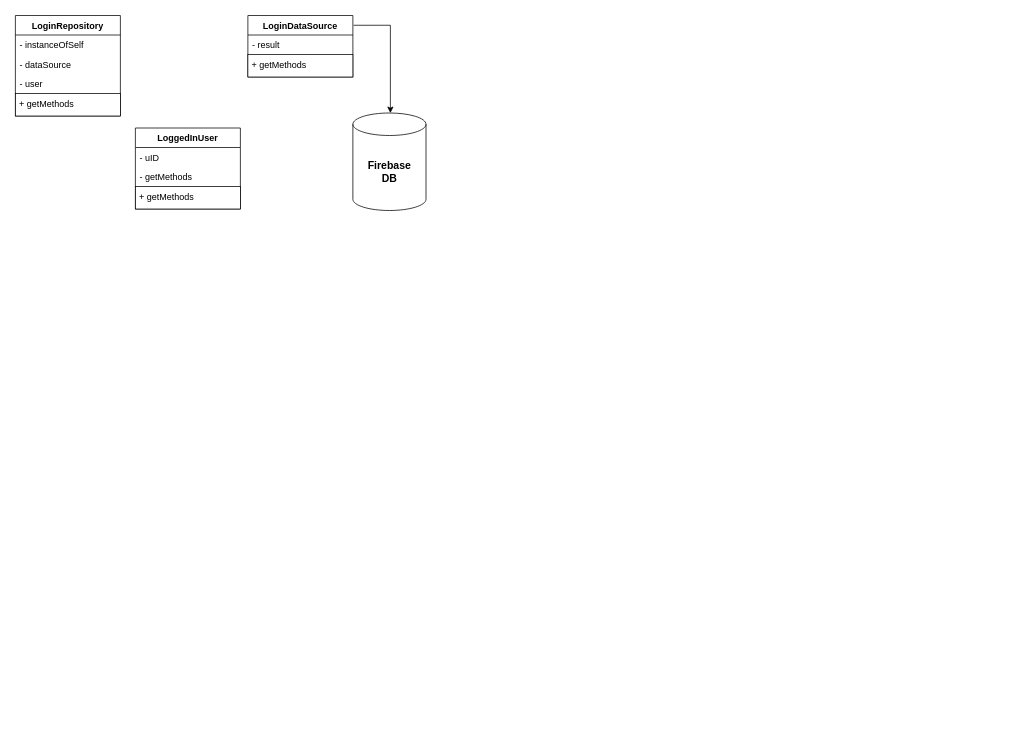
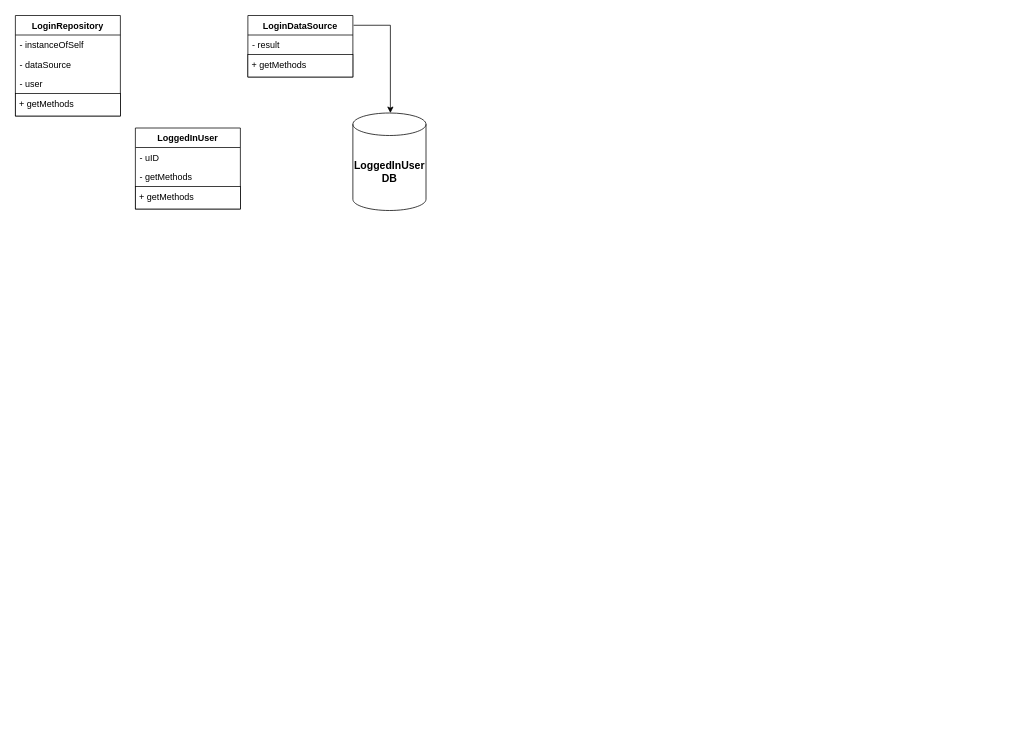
  <mxCell id="0" />
  <mxCell id="1" parent="0" />
  <mxCell id="2" style="edgeStyle=orthogonalEdgeStyle;rounded=0;orthogonalLoop=1;jettySize=auto;html=1;exitX=0.25;exitY=0;exitDx=0;exitDy=0;" edge="1" parent="1"><mxGeometry relative="1" as="geometry"><Array as="points"><mxPoint x="598" y="230" /><mxPoint x="598" y="200" /><mxPoint x="340" y="200" /></Array><mxPoint x="400" y="821" as="targetPoint" /></mxGeometry></mxCell>
  <mxCell id="3" value="LoggedInUser" style="swimlane;fontStyle=1;childLayout=stackLayout;horizontal=1;startSize=26;fillColor=none;horizontalStack=0;resizeParent=1;resizeParentMax=0;resizeLast=0;collapsible=1;marginBottom=0;" vertex="1" parent="1"><mxGeometry x="180" y="170" width="140" height="108" as="geometry"><mxRectangle x="469" y="144" width="60" height="26" as="alternateBounds" /></mxGeometry></mxCell>
  <mxCell id="4" value="- uID" style="text;strokeColor=none;fillColor=none;align=left;verticalAlign=top;spacingLeft=4;spacingRight=4;overflow=hidden;rotatable=0;points=[[0,0.5],[1,0.5]];portConstraint=eastwest;" vertex="1" parent="3"><mxGeometry y="26" width="140" height="26" as="geometry" /></mxCell>
  <mxCell id="5" value="- getMethods" style="text;strokeColor=none;fillColor=none;align=left;verticalAlign=top;spacingLeft=4;spacingRight=4;overflow=hidden;rotatable=0;points=[[0,0.5],[1,0.5]];portConstraint=eastwest;" vertex="1" parent="3"><mxGeometry y="52" width="140" height="26" as="geometry" /></mxCell>
  <mxCell id="6" value="&amp;nbsp;+ getMethods" style="rounded=0;whiteSpace=wrap;html=1;align=left;" vertex="1" parent="3"><mxGeometry y="78" width="140" height="30" as="geometry" /></mxCell>
  <mxCell id="7" style="edgeStyle=orthogonalEdgeStyle;rounded=0;orthogonalLoop=1;jettySize=auto;html=1;exitX=0.25;exitY=0;exitDx=0;exitDy=0;" edge="1" parent="1"><mxGeometry relative="1" as="geometry"><Array as="points"><mxPoint x="1358" y="360" /><mxPoint x="1358" y="330" /><mxPoint x="1100" y="330" /></Array><mxPoint x="1160" y="951" as="targetPoint" /></mxGeometry></mxCell>
- <mxCell id="8" value="&lt;font style=&quot;font-size: 14px&quot;&gt;&lt;b&gt;Firebase&lt;br&gt;DB&lt;/b&gt;&lt;/font&gt;" style="shape=cylinder3;whiteSpace=wrap;html=1;boundedLbl=1;backgroundOutline=1;size=15;" vertex="1" parent="1"><mxGeometry x="470" y="150" width="97.5" height="130" as="geometry" /></mxCell>
+ <mxCell id="8" value="&lt;font style=&quot;font-size: 14px&quot;&gt;&lt;b&gt;LoggedInUser&lt;br&gt;DB&lt;/b&gt;&lt;/font&gt;" style="shape=cylinder3;whiteSpace=wrap;html=1;boundedLbl=1;backgroundOutline=1;size=15;" vertex="1" parent="1"><mxGeometry x="470" y="150" width="97.5" height="130" as="geometry" /></mxCell>
  <mxCell id="9" value="LoginRepository" style="swimlane;fontStyle=1;childLayout=stackLayout;horizontal=1;startSize=26;fillColor=none;horizontalStack=0;resizeParent=1;resizeParentMax=0;resizeLast=0;collapsible=1;marginBottom=0;" vertex="1" parent="1"><mxGeometry x="20" y="20" width="140" height="134" as="geometry"><mxRectangle x="469" y="144" width="60" height="26" as="alternateBounds" /></mxGeometry></mxCell>
  <mxCell id="10" value="- instanceOfSelf" style="text;strokeColor=none;fillColor=none;align=left;verticalAlign=top;spacingLeft=4;spacingRight=4;overflow=hidden;rotatable=0;points=[[0,0.5],[1,0.5]];portConstraint=eastwest;" vertex="1" parent="9"><mxGeometry y="26" width="140" height="26" as="geometry" /></mxCell>
  <mxCell id="11" value="- dataSource" style="text;strokeColor=none;fillColor=none;align=left;verticalAlign=top;spacingLeft=4;spacingRight=4;overflow=hidden;rotatable=0;points=[[0,0.5],[1,0.5]];portConstraint=eastwest;" vertex="1" parent="9"><mxGeometry y="52" width="140" height="26" as="geometry" /></mxCell>
  <mxCell id="12" value="- user" style="text;strokeColor=none;fillColor=none;align=left;verticalAlign=top;spacingLeft=4;spacingRight=4;overflow=hidden;rotatable=0;points=[[0,0.5],[1,0.5]];portConstraint=eastwest;" vertex="1" parent="9"><mxGeometry y="78" width="140" height="26" as="geometry" /></mxCell>
  <mxCell id="13" value="&amp;nbsp;+ getMethods" style="rounded=0;whiteSpace=wrap;html=1;align=left;" vertex="1" parent="9"><mxGeometry y="104" width="140" height="30" as="geometry" /></mxCell>
  <mxCell id="14" value="LoginDataSource" style="swimlane;fontStyle=1;childLayout=stackLayout;horizontal=1;startSize=26;fillColor=none;horizontalStack=0;resizeParent=1;resizeParentMax=0;resizeLast=0;collapsible=1;marginBottom=0;" vertex="1" parent="1"><mxGeometry x="330" y="20" width="140" height="82" as="geometry"><mxRectangle x="469" y="144" width="60" height="26" as="alternateBounds" /></mxGeometry></mxCell>
  <mxCell id="15" value="- result" style="text;strokeColor=none;fillColor=none;align=left;verticalAlign=top;spacingLeft=4;spacingRight=4;overflow=hidden;rotatable=0;points=[[0,0.5],[1,0.5]];portConstraint=eastwest;" vertex="1" parent="14"><mxGeometry y="26" width="140" height="26" as="geometry" /></mxCell>
  <mxCell id="16" value="&amp;nbsp;+ getMethods" style="rounded=0;whiteSpace=wrap;html=1;align=left;" vertex="1" parent="14"><mxGeometry y="52" width="140" height="30" as="geometry" /></mxCell>
  <mxCell id="17" value="" style="endArrow=classic;html=1;exitX=1.007;exitY=0.159;exitDx=0;exitDy=0;exitPerimeter=0;rounded=0;" edge="1" parent="1" source="14"><mxGeometry width="50" height="50" relative="1" as="geometry"><mxPoint x="360" y="250" as="sourcePoint" /><mxPoint x="520" y="150" as="targetPoint" /><Array as="points"><mxPoint x="520" y="33" /></Array></mxGeometry></mxCell>
